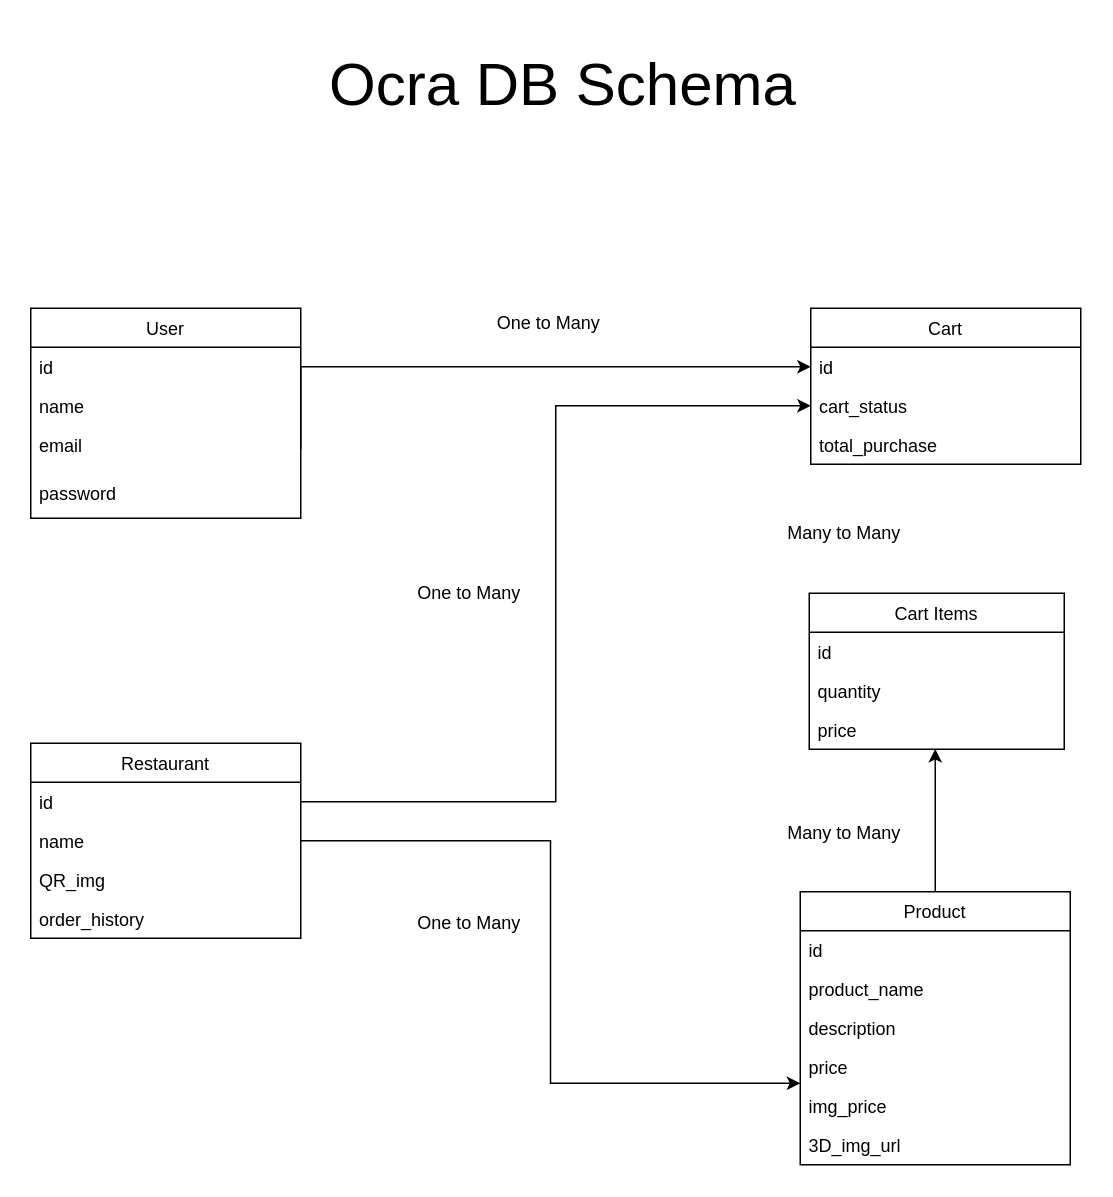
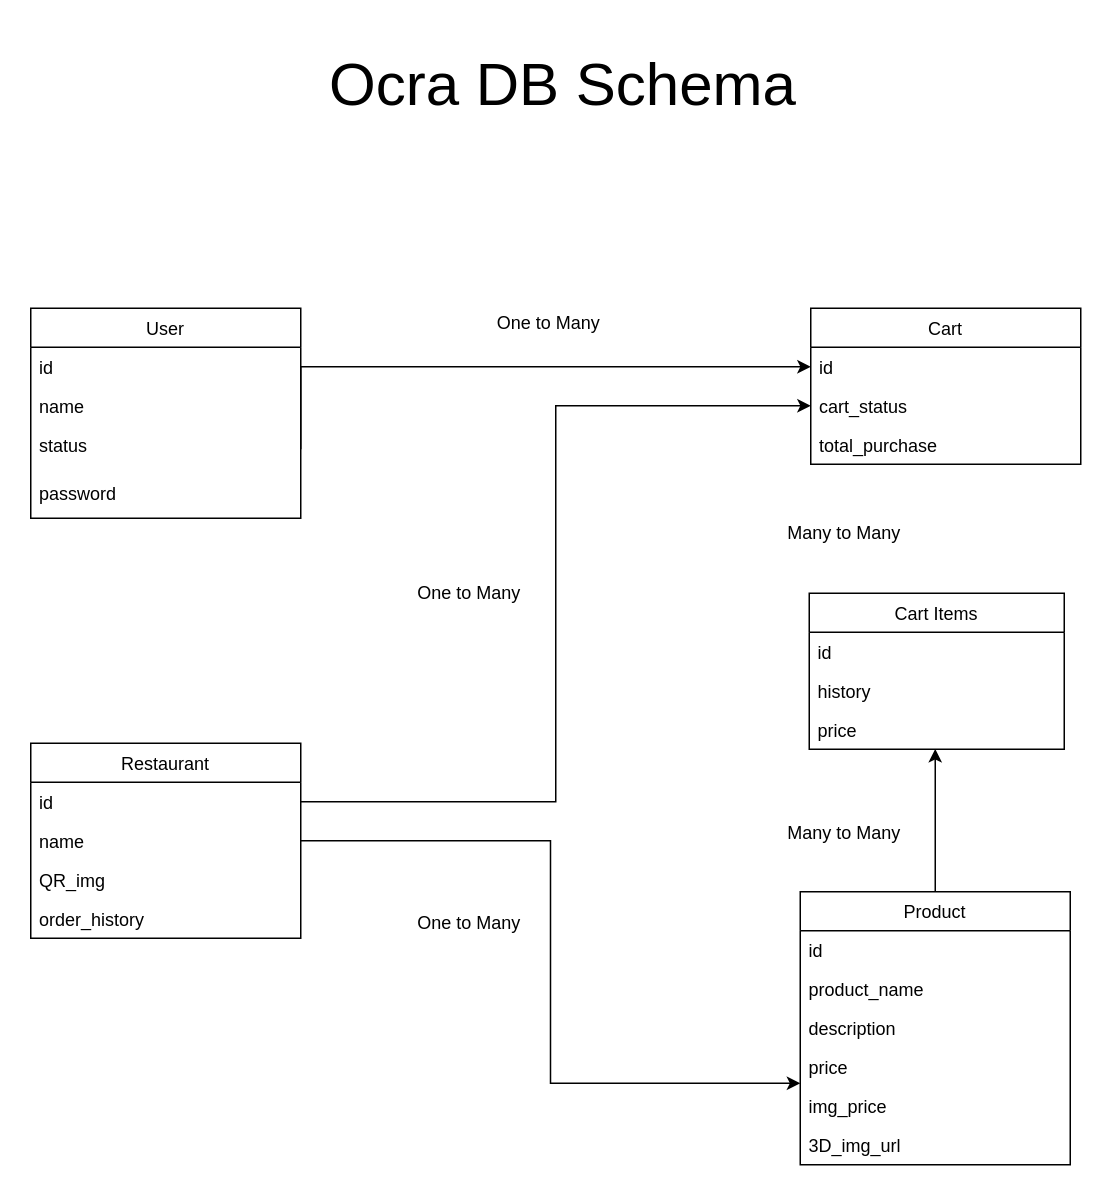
  <mxCell id="0" />
  <mxCell id="1" parent="0" />
  <mxCell id="2" value="User" style="swimlane;fontStyle=0;childLayout=stackLayout;horizontal=1;startSize=26;horizontalStack=0;resizeParent=1;resizeParentMax=0;resizeLast=0;collapsible=1;marginBottom=0;" parent="1" vertex="1"><mxGeometry x="20" y="205" width="180" height="140" as="geometry" /></mxCell>
  <mxCell id="3" value="id" style="text;strokeColor=none;fillColor=none;align=left;verticalAlign=top;spacingLeft=4;spacingRight=4;overflow=hidden;rotatable=0;points=[[0,0.5],[1,0.5]];portConstraint=eastwest;" parent="2" vertex="1"><mxGeometry y="26" width="180" height="26" as="geometry" /></mxCell>
  <mxCell id="4" value="name" style="text;strokeColor=none;fillColor=none;align=left;verticalAlign=top;spacingLeft=4;spacingRight=4;overflow=hidden;rotatable=0;points=[[0,0.5],[1,0.5]];portConstraint=eastwest;" parent="2" vertex="1"><mxGeometry y="52" width="180" height="26" as="geometry" /></mxCell>
- <mxCell id="5" value="email" style="text;strokeColor=none;fillColor=none;align=left;verticalAlign=top;spacingLeft=4;spacingRight=4;overflow=hidden;rotatable=0;points=[[0,0.5],[1,0.5]];portConstraint=eastwest;" parent="2" vertex="1"><mxGeometry y="78" width="180" height="32" as="geometry" /></mxCell>
+ <mxCell id="5" value="status" style="text;strokeColor=none;fillColor=none;align=left;verticalAlign=top;spacingLeft=4;spacingRight=4;overflow=hidden;rotatable=0;points=[[0,0.5],[1,0.5]];portConstraint=eastwest;" parent="2" vertex="1"><mxGeometry y="78" width="180" height="32" as="geometry" /></mxCell>
  <mxCell id="6" value="password" style="text;strokeColor=none;fillColor=none;align=left;verticalAlign=top;spacingLeft=4;spacingRight=4;overflow=hidden;rotatable=0;points=[[0,0.5],[1,0.5]];portConstraint=eastwest;" parent="2" vertex="1"><mxGeometry y="110" width="180" height="30" as="geometry" /></mxCell>
  <mxCell id="7" value="Cart" style="swimlane;fontStyle=0;childLayout=stackLayout;horizontal=1;startSize=26;horizontalStack=0;resizeParent=1;resizeParentMax=0;resizeLast=0;collapsible=1;marginBottom=0;" parent="1" vertex="1"><mxGeometry x="540" y="205" width="180" height="104" as="geometry" /></mxCell>
  <mxCell id="8" value="id" style="text;strokeColor=none;fillColor=none;align=left;verticalAlign=top;spacingLeft=4;spacingRight=4;overflow=hidden;rotatable=0;points=[[0,0.5],[1,0.5]];portConstraint=eastwest;" parent="7" vertex="1"><mxGeometry y="26" width="180" height="26" as="geometry" /></mxCell>
  <mxCell id="9" value="cart_status" style="text;strokeColor=none;fillColor=none;align=left;verticalAlign=top;spacingLeft=4;spacingRight=4;overflow=hidden;rotatable=0;points=[[0,0.5],[1,0.5]];portConstraint=eastwest;" parent="7" vertex="1"><mxGeometry y="52" width="180" height="26" as="geometry" /></mxCell>
  <mxCell id="10" value="total_purchase" style="text;strokeColor=none;fillColor=none;align=left;verticalAlign=top;spacingLeft=4;spacingRight=4;overflow=hidden;rotatable=0;points=[[0,0.5],[1,0.5]];portConstraint=eastwest;" parent="7" vertex="1"><mxGeometry y="78" width="180" height="26" as="geometry" /></mxCell>
  <mxCell id="11" style="edgeStyle=orthogonalEdgeStyle;rounded=0;orthogonalLoop=1;jettySize=auto;html=1;exitX=0.5;exitY=0;exitDx=0;exitDy=0;entryX=0.494;entryY=0.992;entryDx=0;entryDy=0;entryPerimeter=0;" parent="1" source="12" target="28" edge="1"><mxGeometry relative="1" as="geometry" /></mxCell>
  <mxCell id="12" value="Product" style="swimlane;fontStyle=0;childLayout=stackLayout;horizontal=1;startSize=26;horizontalStack=0;resizeParent=1;resizeParentMax=0;resizeLast=0;collapsible=1;marginBottom=0;" parent="1" vertex="1"><mxGeometry x="533" y="594" width="180" height="182" as="geometry" /></mxCell>
  <mxCell id="13" value="id" style="text;strokeColor=none;fillColor=none;align=left;verticalAlign=top;spacingLeft=4;spacingRight=4;overflow=hidden;rotatable=0;points=[[0,0.5],[1,0.5]];portConstraint=eastwest;" parent="12" vertex="1"><mxGeometry y="26" width="180" height="26" as="geometry" /></mxCell>
  <mxCell id="14" value="product_name" style="text;strokeColor=none;fillColor=none;align=left;verticalAlign=top;spacingLeft=4;spacingRight=4;overflow=hidden;rotatable=0;points=[[0,0.5],[1,0.5]];portConstraint=eastwest;" parent="12" vertex="1"><mxGeometry y="52" width="180" height="26" as="geometry" /></mxCell>
  <mxCell id="15" value="description" style="text;strokeColor=none;fillColor=none;align=left;verticalAlign=top;spacingLeft=4;spacingRight=4;overflow=hidden;rotatable=0;points=[[0,0.5],[1,0.5]];portConstraint=eastwest;" parent="12" vertex="1"><mxGeometry y="78" width="180" height="26" as="geometry" /></mxCell>
  <mxCell id="16" value="price" style="text;strokeColor=none;fillColor=none;align=left;verticalAlign=top;spacingLeft=4;spacingRight=4;overflow=hidden;rotatable=0;points=[[0,0.5],[1,0.5]];portConstraint=eastwest;" parent="12" vertex="1"><mxGeometry y="104" width="180" height="26" as="geometry" /></mxCell>
  <mxCell id="17" value="img_price" style="text;strokeColor=none;fillColor=none;align=left;verticalAlign=top;spacingLeft=4;spacingRight=4;overflow=hidden;rotatable=0;points=[[0,0.5],[1,0.5]];portConstraint=eastwest;" parent="12" vertex="1"><mxGeometry y="130" width="180" height="26" as="geometry" /></mxCell>
  <mxCell id="18" value="3D_img_url" style="text;strokeColor=none;fillColor=none;align=left;verticalAlign=top;spacingLeft=4;spacingRight=4;overflow=hidden;rotatable=0;points=[[0,0.5],[1,0.5]];portConstraint=eastwest;" parent="12" vertex="1"><mxGeometry y="156" width="180" height="26" as="geometry" /></mxCell>
  <mxCell id="19" value="Restaurant" style="swimlane;fontStyle=0;childLayout=stackLayout;horizontal=1;startSize=26;horizontalStack=0;resizeParent=1;resizeParentMax=0;resizeLast=0;collapsible=1;marginBottom=0;" parent="1" vertex="1"><mxGeometry x="20" y="495" width="180" height="130" as="geometry" /></mxCell>
  <mxCell id="20" value="id" style="text;strokeColor=none;fillColor=none;align=left;verticalAlign=top;spacingLeft=4;spacingRight=4;overflow=hidden;rotatable=0;points=[[0,0.5],[1,0.5]];portConstraint=eastwest;" parent="19" vertex="1"><mxGeometry y="26" width="180" height="26" as="geometry" /></mxCell>
  <mxCell id="21" value="name" style="text;strokeColor=none;fillColor=none;align=left;verticalAlign=top;spacingLeft=4;spacingRight=4;overflow=hidden;rotatable=0;points=[[0,0.5],[1,0.5]];portConstraint=eastwest;" parent="19" vertex="1"><mxGeometry y="52" width="180" height="26" as="geometry" /></mxCell>
  <mxCell id="22" value="QR_img" style="text;strokeColor=none;fillColor=none;align=left;verticalAlign=top;spacingLeft=4;spacingRight=4;overflow=hidden;rotatable=0;points=[[0,0.5],[1,0.5]];portConstraint=eastwest;" parent="19" vertex="1"><mxGeometry y="78" width="180" height="26" as="geometry" /></mxCell>
  <mxCell id="23" value="order_history" style="text;strokeColor=none;fillColor=none;align=left;verticalAlign=top;spacingLeft=4;spacingRight=4;overflow=hidden;rotatable=0;points=[[0,0.5],[1,0.5]];portConstraint=eastwest;" parent="19" vertex="1"><mxGeometry y="104" width="180" height="26" as="geometry" /></mxCell>
  <mxCell id="24" style="edgeStyle=orthogonalEdgeStyle;rounded=0;orthogonalLoop=1;jettySize=auto;html=1;exitX=1;exitY=0.5;exitDx=0;exitDy=0;entryX=0;entryY=0.5;entryDx=0;entryDy=0;" parent="1" source="5" target="8" edge="1"><mxGeometry relative="1" as="geometry"><mxPoint x="450" y="244" as="targetPoint" /><Array as="points"><mxPoint x="200" y="244" /></Array></mxGeometry></mxCell>
  <mxCell id="25" value="Cart Items" style="swimlane;fontStyle=0;childLayout=stackLayout;horizontal=1;startSize=26;horizontalStack=0;resizeParent=1;resizeParentMax=0;resizeLast=0;collapsible=1;marginBottom=0;" parent="1" vertex="1"><mxGeometry x="539" y="395" width="170" height="104" as="geometry" /></mxCell>
  <mxCell id="26" value="id" style="text;strokeColor=none;fillColor=none;align=left;verticalAlign=top;spacingLeft=4;spacingRight=4;overflow=hidden;rotatable=0;points=[[0,0.5],[1,0.5]];portConstraint=eastwest;" parent="25" vertex="1"><mxGeometry y="26" width="170" height="26" as="geometry" /></mxCell>
- <mxCell id="27" value="quantity" style="text;strokeColor=none;fillColor=none;align=left;verticalAlign=top;spacingLeft=4;spacingRight=4;overflow=hidden;rotatable=0;points=[[0,0.5],[1,0.5]];portConstraint=eastwest;" parent="25" vertex="1"><mxGeometry y="52" width="170" height="26" as="geometry" /></mxCell>
+ <mxCell id="27" value="history" style="text;strokeColor=none;fillColor=none;align=left;verticalAlign=top;spacingLeft=4;spacingRight=4;overflow=hidden;rotatable=0;points=[[0,0.5],[1,0.5]];portConstraint=eastwest;" parent="25" vertex="1"><mxGeometry y="52" width="170" height="26" as="geometry" /></mxCell>
  <mxCell id="28" value="price" style="text;strokeColor=none;fillColor=none;align=left;verticalAlign=top;spacingLeft=4;spacingRight=4;overflow=hidden;rotatable=0;points=[[0,0.5],[1,0.5]];portConstraint=eastwest;" parent="25" vertex="1"><mxGeometry y="78" width="170" height="26" as="geometry" /></mxCell>
  <mxCell id="29" style="edgeStyle=orthogonalEdgeStyle;rounded=0;orthogonalLoop=1;jettySize=auto;html=1;exitX=1;exitY=0.5;exitDx=0;exitDy=0;entryX=0;entryY=-0.09;entryDx=0;entryDy=0;entryPerimeter=0;" parent="1" source="21" target="17" edge="1"><mxGeometry relative="1" as="geometry" /></mxCell>
  <mxCell id="30" style="edgeStyle=orthogonalEdgeStyle;rounded=0;orthogonalLoop=1;jettySize=auto;html=1;exitX=1;exitY=0.5;exitDx=0;exitDy=0;entryX=0;entryY=0.5;entryDx=0;entryDy=0;" parent="1" source="20" target="9" edge="1"><mxGeometry relative="1" as="geometry" /></mxCell>
  <mxCell id="31" value="One to Many" style="text;html=1;strokeColor=none;fillColor=none;align=center;verticalAlign=middle;whiteSpace=wrap;rounded=0;" parent="1" vertex="1"><mxGeometry x="260" y="385" width="105" height="20" as="geometry" /></mxCell>
  <mxCell id="32" value="One to Many" style="text;html=1;strokeColor=none;fillColor=none;align=center;verticalAlign=middle;whiteSpace=wrap;rounded=0;" parent="1" vertex="1"><mxGeometry x="313" y="205" width="105" height="20" as="geometry" /></mxCell>
  <mxCell id="33" value="Many to Many" style="text;html=1;strokeColor=none;fillColor=none;align=center;verticalAlign=middle;whiteSpace=wrap;rounded=0;" parent="1" vertex="1"><mxGeometry x="510" y="345" width="105" height="20" as="geometry" /></mxCell>
  <mxCell id="34" value="Many to Many" style="text;html=1;strokeColor=none;fillColor=none;align=center;verticalAlign=middle;whiteSpace=wrap;rounded=0;" parent="1" vertex="1"><mxGeometry x="510" y="545" width="105" height="20" as="geometry" /></mxCell>
  <mxCell id="35" value="One to Many" style="text;html=1;strokeColor=none;fillColor=none;align=center;verticalAlign=middle;whiteSpace=wrap;rounded=0;" parent="1" vertex="1"><mxGeometry x="260" y="605" width="105" height="20" as="geometry" /></mxCell>
  <mxCell id="36" value="&lt;font style=&quot;font-size: 40px&quot;&gt;Ocra DB Schema&lt;/font&gt;" style="text;html=1;strokeColor=none;fillColor=none;align=center;verticalAlign=middle;whiteSpace=wrap;rounded=0;" parent="1" vertex="1"><mxGeometry x="165" y="20" width="420" height="70" as="geometry" /></mxCell>
